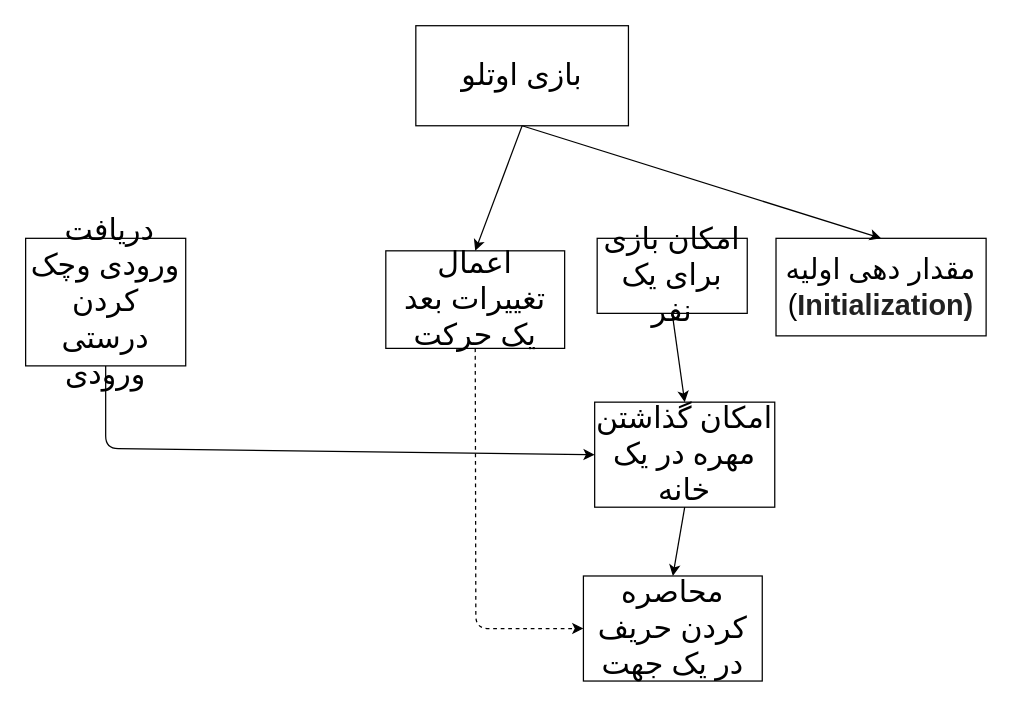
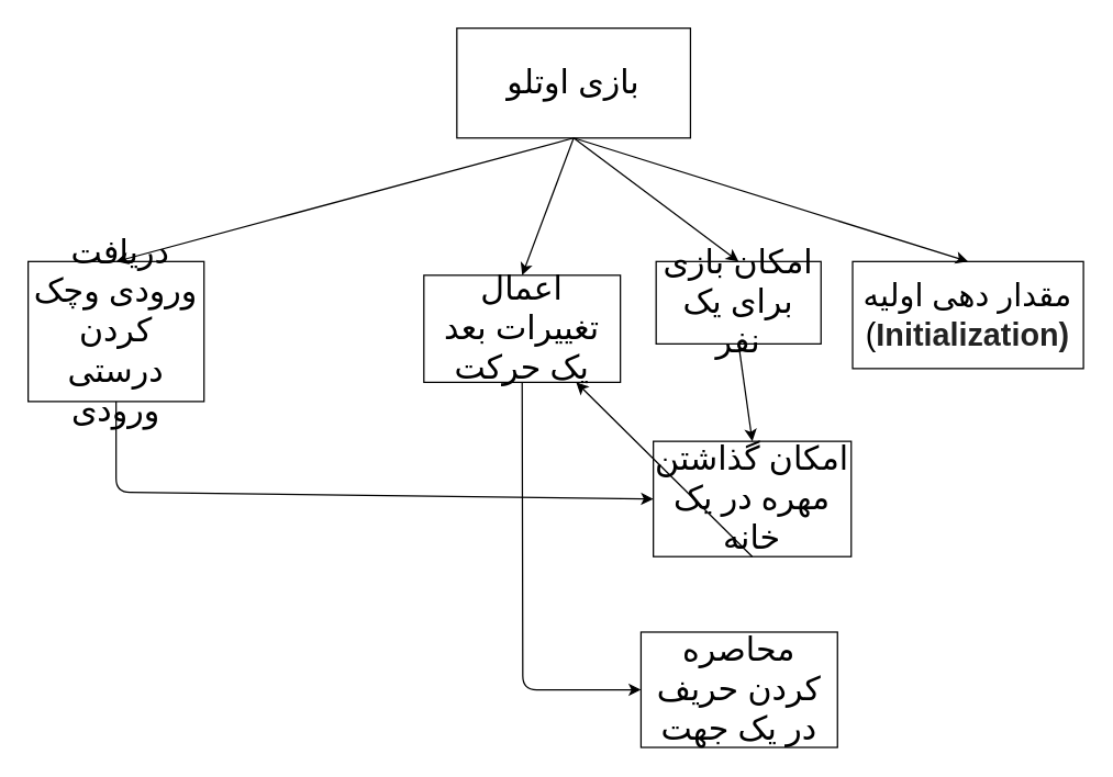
  <mxCell id="0" />
  <mxCell id="1" parent="0" />
  <mxCell id="2" value="&lt;font style=&quot;font-size: 24px&quot;&gt;بازی اوتلو&lt;/font&gt;" style="rounded=0;whiteSpace=wrap;html=1;" parent="1" vertex="1"><mxGeometry x="332" y="20" width="170" height="80" as="geometry" /></mxCell>
  <mxCell id="3" value="&amp;nbsp;دریافت ورودی وچک کردن درستی ورودی" style="rounded=0;whiteSpace=wrap;html=1;fontSize=24;" parent="1" vertex="1"><mxGeometry x="20" y="190" width="128" height="102" as="geometry" /></mxCell>
  <mxCell id="4" value="اعمال تغییرات بعد یک حرکت" style="rounded=0;whiteSpace=wrap;html=1;fontSize=24;" parent="1" vertex="1"><mxGeometry x="308" y="200" width="143" height="78" as="geometry" /></mxCell>
  <mxCell id="5" value="امکان بازی برای یک نفر" style="rounded=0;whiteSpace=wrap;html=1;fontSize=24;" parent="1" vertex="1"><mxGeometry x="477" y="190" width="120" height="60" as="geometry" /></mxCell>
  <mxCell id="6" value="امکان گذاشتن مهره در یک خانه" style="rounded=0;whiteSpace=wrap;html=1;fontSize=24;" parent="1" vertex="1"><mxGeometry x="475" y="321" width="144" height="84" as="geometry" /></mxCell>
  <mxCell id="7" value="محاصره کردن حریف در یک جهت" style="rounded=0;whiteSpace=wrap;html=1;fontSize=24;" parent="1" vertex="1"><mxGeometry x="466" y="460" width="143" height="84" as="geometry" /></mxCell>
  <mxCell id="8" value="&lt;font style=&quot;font-size: 23px&quot;&gt;مقدار دهی اولیه (&lt;b style=&quot;color: rgb(34 , 34 , 34) ; font-family: &amp;#34;arial&amp;#34; , sans-serif ; text-align: left ; background-color: rgb(255 , 255 , 255)&quot;&gt;Initialization)&lt;/b&gt;&lt;/font&gt;" style="rounded=0;whiteSpace=wrap;html=1;fontSize=24;" parent="1" vertex="1"><mxGeometry x="620" y="190" width="168" height="78" as="geometry" /></mxCell>
+ <mxCell id="9" value="" style="endArrow=classic;html=1;exitX=0.5;exitY=1;exitDx=0;exitDy=0;entryX=0.5;entryY=0;entryDx=0;entryDy=0;" edge="1" parent="1" source="2" target="3"><mxGeometry width="50" height="50" relative="1" as="geometry"><mxPoint x="20" y="654" as="sourcePoint" /><mxPoint x="70" y="604" as="targetPoint" /></mxGeometry></mxCell>
  <mxCell id="10" value="" style="endArrow=classic;html=1;exitX=0.5;exitY=1;exitDx=0;exitDy=0;entryX=0.5;entryY=0;entryDx=0;entryDy=0;" edge="1" parent="1" source="2" target="4"><mxGeometry width="50" height="50" relative="1" as="geometry"><mxPoint x="164" y="438" as="sourcePoint" /><mxPoint x="214" y="388" as="targetPoint" /></mxGeometry></mxCell>
+ <mxCell id="11" value="" style="endArrow=classic;html=1;exitX=0.5;exitY=1;exitDx=0;exitDy=0;entryX=0.5;entryY=0;entryDx=0;entryDy=0;" edge="1" parent="1" source="2" target="5"><mxGeometry width="50" height="50" relative="1" as="geometry"><mxPoint x="164" y="534" as="sourcePoint" /><mxPoint x="214" y="484" as="targetPoint" /></mxGeometry></mxCell>
  <mxCell id="12" value="" style="endArrow=classic;html=1;exitX=0.5;exitY=1;exitDx=0;exitDy=0;entryX=0.5;entryY=0;entryDx=0;entryDy=0;" edge="1" parent="1" source="2" target="8"><mxGeometry width="50" height="50" relative="1" as="geometry"><mxPoint x="164" y="630" as="sourcePoint" /><mxPoint x="214" y="580" as="targetPoint" /></mxGeometry></mxCell>
  <mxCell id="13" value="" style="endArrow=classic;html=1;exitX=0.5;exitY=1;exitDx=0;exitDy=0;entryX=0.5;entryY=0;entryDx=0;entryDy=0;" edge="1" parent="1" source="5" target="6"><mxGeometry width="50" height="50" relative="1" as="geometry"><mxPoint x="174" y="408" as="sourcePoint" /><mxPoint x="224" y="358" as="targetPoint" /><Array as="points" /></mxGeometry></mxCell>
- <mxCell id="14" value="" style="endArrow=classic;html=1;exitX=0.5;exitY=1;exitDx=0;exitDy=0;entryX=0.5;entryY=0;entryDx=0;entryDy=0;" edge="1" parent="1" source="6" target="7"><mxGeometry width="50" height="50" relative="1" as="geometry"><mxPoint x="174" y="504" as="sourcePoint" /><mxPoint x="224" y="454" as="targetPoint" /></mxGeometry></mxCell>
- <mxCell id="15" value="" style="endArrow=classic;html=1;exitX=0.5;exitY=1;exitDx=0;exitDy=0;entryX=0;entryY=0.5;entryDx=0;entryDy=0;dashed=1;" edge="1" parent="1" source="4" target="7"><mxGeometry width="50" height="50" relative="1" as="geometry"><mxPoint x="174" y="600" as="sourcePoint" /><mxPoint x="224" y="550" as="targetPoint" /><Array as="points"><mxPoint x="380" y="502" /></Array></mxGeometry></mxCell>
+ <mxCell id="14" value="" style="endArrow=classic;html=1;exitX=0.5;exitY=1;exitDx=0;exitDy=0;" edge="1" parent="1" source="6" target="4"><mxGeometry width="50" height="50" relative="1" as="geometry"><mxPoint x="174" y="504" as="sourcePoint" /><mxPoint x="224" y="454" as="targetPoint" /></mxGeometry></mxCell>
+ <mxCell id="15" value="" style="endArrow=classic;html=1;exitX=0.5;exitY=1;exitDx=0;exitDy=0;entryX=0;entryY=0.5;entryDx=0;entryDy=0;" edge="1" parent="1" source="4" target="7"><mxGeometry width="50" height="50" relative="1" as="geometry"><mxPoint x="174" y="600" as="sourcePoint" /><mxPoint x="224" y="550" as="targetPoint" /><Array as="points"><mxPoint x="380" y="502" /></Array></mxGeometry></mxCell>
  <mxCell id="16" value="" style="endArrow=classic;html=1;exitX=0.5;exitY=1;exitDx=0;exitDy=0;entryX=0;entryY=0.5;entryDx=0;entryDy=0;" edge="1" parent="1" source="3" target="6"><mxGeometry width="50" height="50" relative="1" as="geometry"><mxPoint x="20" y="654" as="sourcePoint" /><mxPoint x="70" y="604" as="targetPoint" /><Array as="points"><mxPoint x="84" y="358" /></Array></mxGeometry></mxCell>
